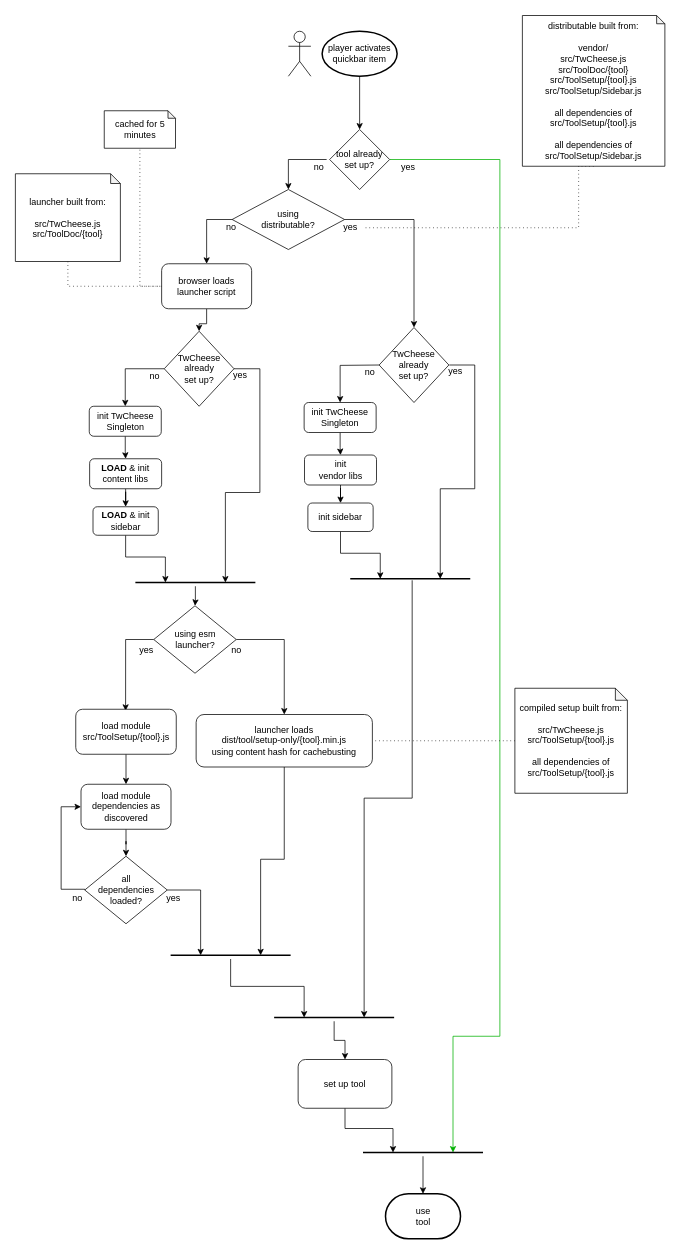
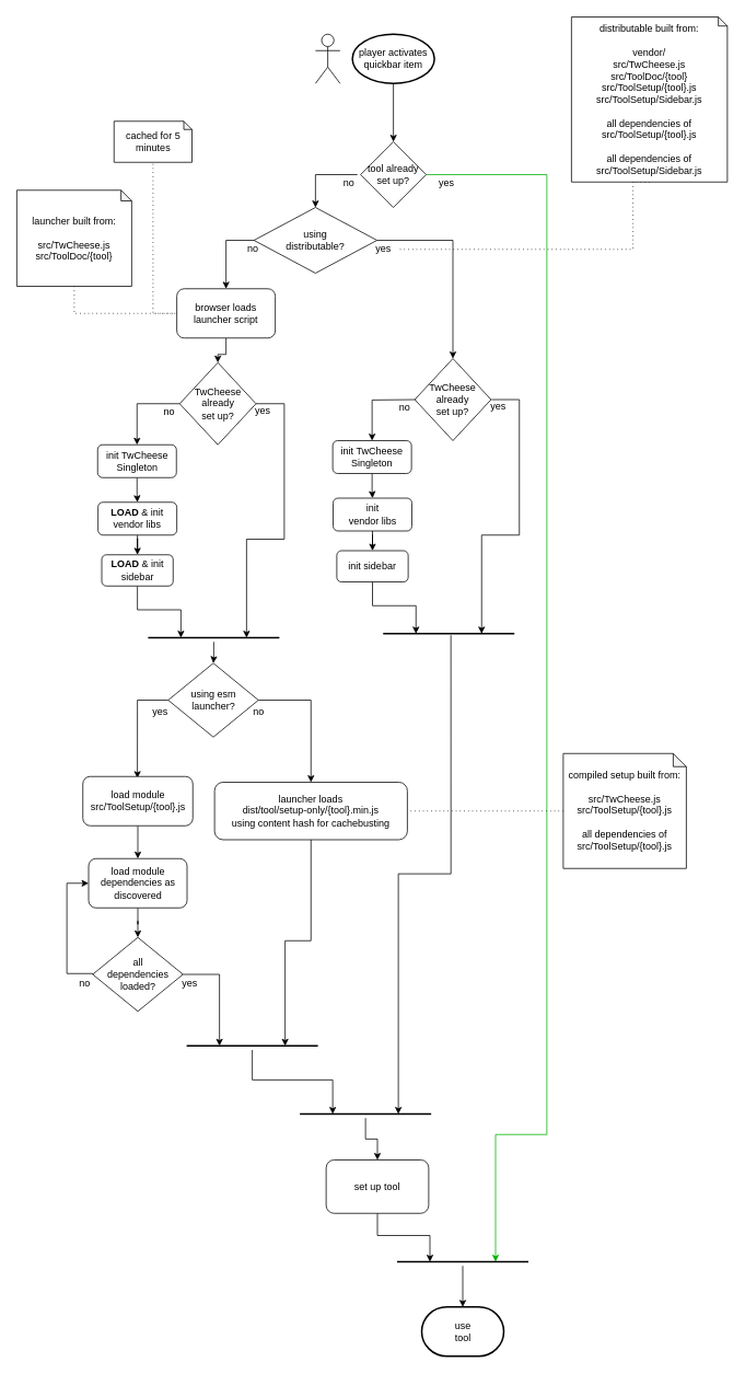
  <mxCell id="0" />
  <mxCell id="1" parent="0" />
  <mxCell id="2" value="" style="shape=umlActor;verticalLabelPosition=bottom;labelBackgroundColor=#ffffff;verticalAlign=top;html=1;outlineConnect=0;" parent="1" vertex="1"><mxGeometry x="384" y="41" width="30" height="60" as="geometry" /></mxCell>
  <mxCell id="3" value="" style="edgeStyle=orthogonalEdgeStyle;rounded=0;orthogonalLoop=1;jettySize=auto;html=1;entryX=0.5;entryY=1;entryDx=0;entryDy=0;entryPerimeter=0;endArrow=none;endFill=0;exitX=0;exitY=0.5;exitDx=0;exitDy=0;strokeColor=#000000;dashed=1;dashPattern=1 4;" parent="1" source="5" target="30" edge="1"><mxGeometry relative="1" as="geometry"><mxPoint x="412" y="426" as="targetPoint" /></mxGeometry></mxCell>
  <mxCell id="4" value="" style="edgeStyle=orthogonalEdgeStyle;rounded=0;orthogonalLoop=1;jettySize=auto;html=1;" parent="1" source="5" target="45" edge="1"><mxGeometry relative="1" as="geometry" /></mxCell>
  <mxCell id="5" value="browser loads launcher script" style="rounded=1;whiteSpace=wrap;html=1;" parent="1" vertex="1"><mxGeometry x="215" y="351" width="120" height="60" as="geometry" /></mxCell>
  <mxCell id="6" style="edgeStyle=orthogonalEdgeStyle;rounded=0;orthogonalLoop=1;jettySize=auto;html=1;exitX=0;exitY=0.5;exitDx=0;exitDy=0;entryX=0.496;entryY=0.033;entryDx=0;entryDy=0;entryPerimeter=0;" parent="1" source="8" target="12" edge="1"><mxGeometry relative="1" as="geometry"><mxPoint x="176" y="947" as="targetPoint" /></mxGeometry></mxCell>
  <mxCell id="7" style="edgeStyle=orthogonalEdgeStyle;rounded=0;orthogonalLoop=1;jettySize=auto;html=1;exitX=1;exitY=0.5;exitDx=0;exitDy=0;entryX=0.5;entryY=0;entryDx=0;entryDy=0;endArrow=classic;endFill=1;" parent="1" source="8" target="21" edge="1"><mxGeometry relative="1" as="geometry" /></mxCell>
  <mxCell id="8" value="using esm launcher?" style="rhombus;whiteSpace=wrap;html=1;" parent="1" vertex="1"><mxGeometry x="204.5" y="807" width="110" height="90" as="geometry" /></mxCell>
  <mxCell id="9" style="edgeStyle=orthogonalEdgeStyle;rounded=0;orthogonalLoop=1;jettySize=auto;html=1;exitX=0.5;exitY=1;exitDx=0;exitDy=0;exitPerimeter=0;entryX=0;entryY=0.5;entryDx=0;entryDy=0;endArrow=none;endFill=0;dashed=1;dashPattern=1 4;" parent="1" source="10" target="5" edge="1"><mxGeometry relative="1" as="geometry"><mxPoint x="121" y="966" as="targetPoint" /></mxGeometry></mxCell>
  <mxCell id="10" value="&lt;div&gt;launcher built from:&lt;/div&gt;&lt;div&gt;&lt;br&gt;&lt;/div&gt;&lt;div&gt;src/TwCheese.js&lt;/div&gt;&lt;div&gt;&lt;span&gt;src/ToolDoc/{tool}&lt;/span&gt;&lt;/div&gt;" style="shape=note;whiteSpace=wrap;html=1;backgroundOutline=1;darkOpacity=0.05;size=13;" parent="1" vertex="1"><mxGeometry x="20" y="231" width="140" height="117" as="geometry" /></mxCell>
  <mxCell id="11" style="edgeStyle=orthogonalEdgeStyle;rounded=0;orthogonalLoop=1;jettySize=auto;html=1;exitX=0.5;exitY=1;exitDx=0;exitDy=0;entryX=0.5;entryY=0;entryDx=0;entryDy=0;" parent="1" source="12" target="14" edge="1"><mxGeometry relative="1" as="geometry" /></mxCell>
  <mxCell id="12" value="&lt;div&gt;load module&lt;/div&gt;&lt;div&gt;src/ToolSetup/{tool}.js&lt;br&gt;&lt;/div&gt;" style="rounded=1;whiteSpace=wrap;html=1;" parent="1" vertex="1"><mxGeometry x="100.5" y="945" width="134" height="60" as="geometry" /></mxCell>
  <mxCell id="13" value="" style="edgeStyle=orthogonalEdgeStyle;rounded=0;orthogonalLoop=1;jettySize=auto;html=1;" parent="1" source="14" target="17" edge="1"><mxGeometry relative="1" as="geometry"><mxPoint x="168" y="1140" as="targetPoint" /></mxGeometry></mxCell>
  <mxCell id="14" value="load module dependencies as discovered" style="rounded=1;whiteSpace=wrap;html=1;" parent="1" vertex="1"><mxGeometry x="107.5" y="1045" width="120" height="60" as="geometry" /></mxCell>
  <mxCell id="15" style="edgeStyle=orthogonalEdgeStyle;rounded=0;orthogonalLoop=1;jettySize=auto;html=1;exitX=0;exitY=0.5;exitDx=0;exitDy=0;entryX=0;entryY=0.5;entryDx=0;entryDy=0;endArrow=classic;endFill=1;" parent="1" source="17" target="14" edge="1"><mxGeometry relative="1" as="geometry"><mxPoint x="113" y="1185" as="sourcePoint" /><Array as="points"><mxPoint x="113" y="1185" /><mxPoint x="81" y="1185" /><mxPoint x="81" y="1075" /></Array></mxGeometry></mxCell>
  <mxCell id="16" value="" style="edgeStyle=orthogonalEdgeStyle;rounded=0;orthogonalLoop=1;jettySize=auto;html=1;entryX=0.25;entryY=0.5;entryDx=0;entryDy=0;entryPerimeter=0;" parent="1" source="17" target="19" edge="1"><mxGeometry relative="1" as="geometry"><mxPoint x="302.5" y="1186" as="targetPoint" /></mxGeometry></mxCell>
  <mxCell id="17" value="&lt;div&gt;all&lt;br&gt;&lt;/div&gt;&lt;div&gt;dependencies loaded?&lt;/div&gt;" style="rhombus;whiteSpace=wrap;html=1;" parent="1" vertex="1"><mxGeometry x="112.5" y="1141" width="110" height="90" as="geometry" /></mxCell>
  <mxCell id="18" value="" style="edgeStyle=orthogonalEdgeStyle;rounded=0;orthogonalLoop=1;jettySize=auto;html=1;entryX=0.25;entryY=0.5;entryDx=0;entryDy=0;entryPerimeter=0;" parent="1" source="19" target="73" edge="1"><mxGeometry relative="1" as="geometry"><mxPoint x="307" y="1358" as="targetPoint" /></mxGeometry></mxCell>
  <mxCell id="19" value="" style="line;strokeWidth=2;html=1;" parent="1" vertex="1"><mxGeometry x="227" y="1268" width="160" height="10" as="geometry" /></mxCell>
  <mxCell id="20" style="edgeStyle=orthogonalEdgeStyle;rounded=0;orthogonalLoop=1;jettySize=auto;html=1;exitX=0.5;exitY=1;exitDx=0;exitDy=0;entryX=0.75;entryY=0.5;entryDx=0;entryDy=0;endArrow=classic;endFill=1;entryPerimeter=0;" parent="1" source="21" target="19" edge="1"><mxGeometry relative="1" as="geometry"><mxPoint x="346" y="1067" as="targetPoint" /></mxGeometry></mxCell>
  <mxCell id="21" value="launcher loads&lt;br&gt;dist/tool/setup-only/{tool}.min.js&lt;br&gt;using content hash for cachebusting" style="rounded=1;whiteSpace=wrap;html=1;" parent="1" vertex="1"><mxGeometry x="261" y="952" width="235" height="70" as="geometry" /></mxCell>
  <mxCell id="22" value="" style="edgeStyle=orthogonalEdgeStyle;rounded=0;orthogonalLoop=1;jettySize=auto;html=1;entryX=1;entryY=0.5;entryDx=0;entryDy=0;endArrow=none;endFill=0;dashed=1;dashPattern=1 4;exitX=0.5;exitY=1;exitDx=0;exitDy=0;exitPerimeter=0;" parent="1" source="23" target="71" edge="1"><mxGeometry relative="1" as="geometry"><mxPoint x="596" y="366" as="targetPoint" /><Array as="points"><mxPoint x="771" y="303" /></Array></mxGeometry></mxCell>
  <mxCell id="23" value="&lt;div&gt;distributable built from:&lt;/div&gt;&lt;div&gt;&lt;br&gt;&lt;/div&gt;&lt;div&gt;vendor/&lt;/div&gt;&lt;div&gt;src/TwCheese.js&lt;/div&gt;&lt;div&gt;src/ToolDoc/{tool}&lt;/div&gt;&lt;div&gt;src/ToolSetup/{tool}.js&lt;/div&gt;&lt;div&gt;src/ToolSetup/Sidebar.js&lt;/div&gt;&lt;div&gt;&lt;br&gt;&lt;/div&gt;&lt;div&gt;all dependencies of&lt;/div&gt;&lt;div&gt;src/ToolSetup/{tool}.js&lt;br&gt;&lt;/div&gt;&lt;div&gt;&lt;br&gt;&lt;/div&gt;&lt;div&gt;all dependencies of&lt;/div&gt;&lt;div&gt;src/ToolSetup/Sidebar.js&lt;/div&gt;" style="shape=note;whiteSpace=wrap;html=1;backgroundOutline=1;darkOpacity=0.05;size=11;" parent="1" vertex="1"><mxGeometry x="696" y="20" width="190" height="201" as="geometry" /></mxCell>
  <mxCell id="24" value="use&lt;br&gt;tool" style="strokeWidth=2;html=1;shape=mxgraph.flowchart.terminator;whiteSpace=wrap;" parent="1" vertex="1"><mxGeometry x="513.5" y="1591" width="100" height="60" as="geometry" /></mxCell>
  <mxCell id="25" value="yes" style="text;html=1;strokeColor=none;fillColor=none;align=center;verticalAlign=middle;whiteSpace=wrap;rounded=0;" parent="1" vertex="1"><mxGeometry x="174.5" y="857" width="40" height="20" as="geometry" /></mxCell>
  <mxCell id="26" value="no" style="text;html=1;strokeColor=none;fillColor=none;align=center;verticalAlign=middle;whiteSpace=wrap;rounded=0;" parent="1" vertex="1"><mxGeometry x="294.5" y="857" width="40" height="20" as="geometry" /></mxCell>
  <mxCell id="27" value="no" style="text;html=1;strokeColor=none;fillColor=none;align=center;verticalAlign=middle;whiteSpace=wrap;rounded=0;" parent="1" vertex="1"><mxGeometry x="82.5" y="1187" width="40" height="20" as="geometry" /></mxCell>
  <mxCell id="28" value="" style="edgeStyle=orthogonalEdgeStyle;rounded=0;orthogonalLoop=1;jettySize=auto;html=1;entryX=0.25;entryY=0.5;entryDx=0;entryDy=0;entryPerimeter=0;" parent="1" source="29" target="36" edge="1"><mxGeometry relative="1" as="geometry"><mxPoint x="444.5" y="1532" as="targetPoint" /></mxGeometry></mxCell>
  <mxCell id="29" value="set up tool" style="rounded=1;whiteSpace=wrap;html=1;" parent="1" vertex="1"><mxGeometry x="397" y="1412" width="125" height="65" as="geometry" /></mxCell>
  <mxCell id="30" value="cached for 5 minutes" style="shape=note;whiteSpace=wrap;html=1;backgroundOutline=1;darkOpacity=0.05;size=10;" parent="1" vertex="1"><mxGeometry x="138.5" y="147" width="95" height="50" as="geometry" /></mxCell>
  <mxCell id="31" value="" style="edgeStyle=orthogonalEdgeStyle;rounded=0;orthogonalLoop=1;jettySize=auto;html=1;strokeColor=#000000;entryX=0.5;entryY=0;entryDx=0;entryDy=0;" parent="1" source="32" target="34" edge="1"><mxGeometry relative="1" as="geometry"><mxPoint x="485" y="171" as="targetPoint" /></mxGeometry></mxCell>
  <mxCell id="32" value="player activates&lt;br&gt;quickbar item&lt;br&gt;" style="strokeWidth=2;html=1;shape=mxgraph.flowchart.start_1;whiteSpace=wrap;" parent="1" vertex="1"><mxGeometry x="429" y="41" width="100" height="60" as="geometry" /></mxCell>
  <mxCell id="33" value="" style="edgeStyle=orthogonalEdgeStyle;rounded=0;orthogonalLoop=1;jettySize=auto;html=1;strokeColor=#00B000;entryX=0.75;entryY=0.5;entryDx=0;entryDy=0;entryPerimeter=0;exitX=1;exitY=0.5;exitDx=0;exitDy=0;fillColor=#cdeb8b;" parent="1" source="34" target="36" edge="1"><mxGeometry relative="1" as="geometry"><mxPoint x="476" y="1301" as="targetPoint" /><Array as="points"><mxPoint x="666" y="212" /><mxPoint x="666" y="1381" /><mxPoint x="604" y="1381" /></Array></mxGeometry></mxCell>
  <mxCell id="34" value="tool already set up?" style="rhombus;whiteSpace=wrap;html=1;" parent="1" vertex="1"><mxGeometry x="439" y="172" width="80" height="80" as="geometry" /></mxCell>
  <mxCell id="35" value="" style="edgeStyle=orthogonalEdgeStyle;rounded=0;orthogonalLoop=1;jettySize=auto;html=1;strokeColor=#000000;" parent="1" source="36" target="24" edge="1"><mxGeometry relative="1" as="geometry" /></mxCell>
  <mxCell id="36" value="" style="line;strokeWidth=2;html=1;" parent="1" vertex="1"><mxGeometry x="483.5" y="1531" width="160" height="10" as="geometry" /></mxCell>
  <mxCell id="37" value="yes" style="text;html=1;strokeColor=none;fillColor=none;align=center;verticalAlign=middle;whiteSpace=wrap;rounded=0;" parent="1" vertex="1"><mxGeometry x="523.5" y="211.5" width="40" height="20" as="geometry" /></mxCell>
  <mxCell id="38" style="edgeStyle=orthogonalEdgeStyle;rounded=0;orthogonalLoop=1;jettySize=auto;html=1;exitX=0.75;exitY=0;exitDx=0;exitDy=0;entryX=0.5;entryY=0;entryDx=0;entryDy=0;" parent="1" source="39" target="42" edge="1"><mxGeometry relative="1" as="geometry"><Array as="points"><mxPoint x="384" y="212" /></Array></mxGeometry></mxCell>
  <mxCell id="39" value="no" style="text;html=1;strokeColor=none;fillColor=none;align=center;verticalAlign=middle;whiteSpace=wrap;rounded=0;" parent="1" vertex="1"><mxGeometry x="405" y="212" width="40" height="20" as="geometry" /></mxCell>
  <mxCell id="40" value="" style="edgeStyle=orthogonalEdgeStyle;rounded=0;orthogonalLoop=1;jettySize=auto;html=1;entryX=0.5;entryY=0;entryDx=0;entryDy=0;exitX=0;exitY=0.5;exitDx=0;exitDy=0;" parent="1" source="42" target="5" edge="1"><mxGeometry relative="1" as="geometry"><mxPoint x="229" y="292" as="targetPoint" /></mxGeometry></mxCell>
  <mxCell id="41" value="" style="edgeStyle=orthogonalEdgeStyle;rounded=0;orthogonalLoop=1;jettySize=auto;html=1;entryX=0.5;entryY=0;entryDx=0;entryDy=0;" parent="1" source="42" target="69" edge="1"><mxGeometry relative="1" as="geometry"><mxPoint x="539" y="292" as="targetPoint" /></mxGeometry></mxCell>
  <mxCell id="42" value="using&lt;br&gt;distributable?" style="rhombus;whiteSpace=wrap;html=1;" parent="1" vertex="1"><mxGeometry x="309" y="252" width="150" height="80" as="geometry" /></mxCell>
  <mxCell id="43" value="" style="edgeStyle=orthogonalEdgeStyle;rounded=0;orthogonalLoop=1;jettySize=auto;html=1;entryX=0.5;entryY=0;entryDx=0;entryDy=0;exitX=0;exitY=0.5;exitDx=0;exitDy=0;" parent="1" source="45" target="47" edge="1"><mxGeometry relative="1" as="geometry"><mxPoint x="265" y="601" as="targetPoint" /></mxGeometry></mxCell>
  <mxCell id="44" value="" style="edgeStyle=orthogonalEdgeStyle;rounded=0;orthogonalLoop=1;jettySize=auto;html=1;entryX=0.75;entryY=0.5;entryDx=0;entryDy=0;entryPerimeter=0;exitX=1;exitY=0.5;exitDx=0;exitDy=0;" parent="1" source="45" target="55" edge="1"><mxGeometry relative="1" as="geometry"><mxPoint x="391.5" y="491" as="targetPoint" /><Array as="points"><mxPoint x="346" y="491" /><mxPoint x="346" y="656" /><mxPoint x="300" y="656" /></Array></mxGeometry></mxCell>
  <mxCell id="45" value="TwCheese&lt;br&gt;already&lt;br&gt;set up?" style="rhombus;whiteSpace=wrap;html=1;" parent="1" vertex="1"><mxGeometry x="218.5" y="441" width="93" height="100" as="geometry" /></mxCell>
  <mxCell id="46" value="" style="edgeStyle=orthogonalEdgeStyle;rounded=0;orthogonalLoop=1;jettySize=auto;html=1;" parent="1" source="47" target="51" edge="1"><mxGeometry relative="1" as="geometry" /></mxCell>
  <mxCell id="47" value="init TwCheese Singleton" style="rounded=1;whiteSpace=wrap;html=1;" parent="1" vertex="1"><mxGeometry x="118.5" y="541" width="96" height="40" as="geometry" /></mxCell>
  <mxCell id="48" value="no" style="text;html=1;strokeColor=none;fillColor=none;align=center;verticalAlign=middle;whiteSpace=wrap;rounded=0;" parent="1" vertex="1"><mxGeometry x="288" y="293" width="40" height="20" as="geometry" /></mxCell>
  <mxCell id="49" value="no&lt;br&gt;" style="text;html=1;strokeColor=none;fillColor=none;align=center;verticalAlign=middle;whiteSpace=wrap;rounded=0;" parent="1" vertex="1"><mxGeometry x="186" y="491" width="40" height="20" as="geometry" /></mxCell>
  <mxCell id="50" value="" style="edgeStyle=orthogonalEdgeStyle;rounded=0;orthogonalLoop=1;jettySize=auto;html=1;entryX=0.5;entryY=0;entryDx=0;entryDy=0;" parent="1" source="51" target="53" edge="1"><mxGeometry relative="1" as="geometry"><mxPoint x="167" y="731" as="targetPoint" /></mxGeometry></mxCell>
- <mxCell id="51" value="&lt;b&gt;LOAD&lt;/b&gt; &amp;amp; init&lt;br&gt;content libs" style="rounded=1;whiteSpace=wrap;html=1;" parent="1" vertex="1"><mxGeometry x="119" y="611" width="96" height="40" as="geometry" /></mxCell>
+ <mxCell id="51" value="&lt;b&gt;LOAD&lt;/b&gt; &amp;amp; init&lt;br&gt;vendor libs" style="rounded=1;whiteSpace=wrap;html=1;" parent="1" vertex="1"><mxGeometry x="119" y="611" width="96" height="40" as="geometry" /></mxCell>
  <mxCell id="52" value="" style="edgeStyle=orthogonalEdgeStyle;rounded=0;orthogonalLoop=1;jettySize=auto;html=1;entryX=0.25;entryY=0.5;entryDx=0;entryDy=0;entryPerimeter=0;" parent="1" source="53" target="55" edge="1"><mxGeometry relative="1" as="geometry"><mxPoint x="141" y="793" as="targetPoint" /></mxGeometry></mxCell>
  <mxCell id="53" value="&lt;b&gt;LOAD&lt;/b&gt; &amp;amp; init sidebar" style="rounded=1;whiteSpace=wrap;html=1;" parent="1" vertex="1"><mxGeometry x="123.5" y="675" width="87" height="38" as="geometry" /></mxCell>
  <mxCell id="54" value="" style="edgeStyle=orthogonalEdgeStyle;rounded=0;orthogonalLoop=1;jettySize=auto;html=1;" parent="1" source="55" target="8" edge="1"><mxGeometry relative="1" as="geometry" /></mxCell>
  <mxCell id="55" value="" style="line;strokeWidth=2;html=1;" parent="1" vertex="1"><mxGeometry x="180" y="771" width="160" height="10" as="geometry" /></mxCell>
  <mxCell id="56" value="yes&lt;br&gt;&lt;br&gt;" style="text;html=1;strokeColor=none;fillColor=none;align=center;verticalAlign=middle;whiteSpace=wrap;rounded=0;" parent="1" vertex="1"><mxGeometry x="300" y="497" width="40" height="20" as="geometry" /></mxCell>
  <mxCell id="57" value="yes&lt;br&gt;" style="text;html=1;strokeColor=none;fillColor=none;align=center;verticalAlign=middle;whiteSpace=wrap;rounded=0;" parent="1" vertex="1"><mxGeometry x="211" y="1187" width="40" height="20" as="geometry" /></mxCell>
  <mxCell id="58" value="" style="edgeStyle=orthogonalEdgeStyle;rounded=0;orthogonalLoop=1;jettySize=auto;html=1;entryX=0.5;entryY=0;entryDx=0;entryDy=0;exitX=0;exitY=0.5;exitDx=0;exitDy=0;" parent="1" target="61" edge="1"><mxGeometry relative="1" as="geometry"><mxPoint x="505.5" y="486" as="sourcePoint" /><mxPoint x="551.5" y="596" as="targetPoint" /></mxGeometry></mxCell>
  <mxCell id="59" value="" style="edgeStyle=orthogonalEdgeStyle;rounded=0;orthogonalLoop=1;jettySize=auto;html=1;entryX=0.75;entryY=0.5;entryDx=0;entryDy=0;entryPerimeter=0;exitX=1;exitY=0.5;exitDx=0;exitDy=0;" parent="1" target="67" edge="1"><mxGeometry relative="1" as="geometry"><mxPoint x="598.5" y="486" as="sourcePoint" /><mxPoint x="678" y="486" as="targetPoint" /><Array as="points"><mxPoint x="632.5" y="486" /><mxPoint x="632.5" y="651" /><mxPoint x="586.5" y="651" /></Array></mxGeometry></mxCell>
  <mxCell id="60" value="" style="edgeStyle=orthogonalEdgeStyle;rounded=0;orthogonalLoop=1;jettySize=auto;html=1;" parent="1" source="61" target="64" edge="1"><mxGeometry relative="1" as="geometry" /></mxCell>
  <mxCell id="61" value="init TwCheese Singleton" style="rounded=1;whiteSpace=wrap;html=1;" parent="1" vertex="1"><mxGeometry x="405" y="536" width="96" height="40" as="geometry" /></mxCell>
  <mxCell id="62" value="no&lt;br&gt;" style="text;html=1;strokeColor=none;fillColor=none;align=center;verticalAlign=middle;whiteSpace=wrap;rounded=0;" parent="1" vertex="1"><mxGeometry x="472.5" y="486" width="40" height="20" as="geometry" /></mxCell>
  <mxCell id="63" value="" style="edgeStyle=orthogonalEdgeStyle;rounded=0;orthogonalLoop=1;jettySize=auto;html=1;entryX=0.5;entryY=0;entryDx=0;entryDy=0;" parent="1" source="64" target="66" edge="1"><mxGeometry relative="1" as="geometry"><mxPoint x="453.5" y="726" as="targetPoint" /></mxGeometry></mxCell>
  <mxCell id="64" value="init&lt;br&gt;vendor libs" style="rounded=1;whiteSpace=wrap;html=1;" parent="1" vertex="1"><mxGeometry x="405.5" y="606" width="96" height="40" as="geometry" /></mxCell>
  <mxCell id="65" value="" style="edgeStyle=orthogonalEdgeStyle;rounded=0;orthogonalLoop=1;jettySize=auto;html=1;entryX=0.25;entryY=0.5;entryDx=0;entryDy=0;entryPerimeter=0;" parent="1" source="66" target="67" edge="1"><mxGeometry relative="1" as="geometry"><mxPoint x="427.5" y="788" as="targetPoint" /></mxGeometry></mxCell>
  <mxCell id="66" value="init sidebar" style="rounded=1;whiteSpace=wrap;html=1;" parent="1" vertex="1"><mxGeometry x="410" y="670" width="87" height="38" as="geometry" /></mxCell>
  <mxCell id="67" value="" style="line;strokeWidth=2;html=1;" parent="1" vertex="1"><mxGeometry x="466.5" y="766" width="160" height="10" as="geometry" /></mxCell>
  <mxCell id="68" value="yes&lt;br&gt;&lt;br&gt;" style="text;html=1;strokeColor=none;fillColor=none;align=center;verticalAlign=middle;whiteSpace=wrap;rounded=0;" parent="1" vertex="1"><mxGeometry x="586.5" y="492" width="40" height="20" as="geometry" /></mxCell>
  <mxCell id="69" value="TwCheese&lt;br&gt;already&lt;br&gt;set up?" style="rhombus;whiteSpace=wrap;html=1;" parent="1" vertex="1"><mxGeometry x="505" y="436" width="93" height="100" as="geometry" /></mxCell>
  <mxCell id="70" value="" style="edgeStyle=orthogonalEdgeStyle;rounded=0;orthogonalLoop=1;jettySize=auto;html=1;entryX=0.75;entryY=0.5;entryDx=0;entryDy=0;entryPerimeter=0;exitX=0.516;exitY=0.7;exitDx=0;exitDy=0;exitPerimeter=0;" parent="1" source="67" target="73" edge="1"><mxGeometry relative="1" as="geometry"><mxPoint x="547" y="867" as="sourcePoint" /><mxPoint x="546.5" y="947" as="targetPoint" /></mxGeometry></mxCell>
  <mxCell id="71" value="yes" style="text;html=1;strokeColor=none;fillColor=none;align=center;verticalAlign=middle;whiteSpace=wrap;rounded=0;" parent="1" vertex="1"><mxGeometry x="446.5" y="293" width="40" height="20" as="geometry" /></mxCell>
  <mxCell id="72" value="" style="edgeStyle=orthogonalEdgeStyle;rounded=0;orthogonalLoop=1;jettySize=auto;html=1;" parent="1" source="73" target="29" edge="1"><mxGeometry relative="1" as="geometry" /></mxCell>
  <mxCell id="73" value="" style="line;strokeWidth=2;html=1;" parent="1" vertex="1"><mxGeometry x="365" y="1351" width="160" height="10" as="geometry" /></mxCell>
  <mxCell id="74" value="" style="edgeStyle=orthogonalEdgeStyle;rounded=0;orthogonalLoop=1;jettySize=auto;html=1;dashed=1;dashPattern=1 4;endArrow=none;endFill=0;strokeColor=#000000;entryX=1;entryY=0.5;entryDx=0;entryDy=0;" parent="1" source="75" target="21" edge="1"><mxGeometry relative="1" as="geometry"><mxPoint x="606" y="975" as="targetPoint" /></mxGeometry></mxCell>
  <mxCell id="75" value="compiled setup built from:&lt;br&gt;&lt;br&gt;src/TwCheese.js&lt;br&gt;src/ToolSetup/{tool}.js&lt;br&gt;&lt;br&gt;all dependencies of src/ToolSetup/{tool}.js&lt;br&gt;" style="shape=note;whiteSpace=wrap;html=1;backgroundOutline=1;darkOpacity=0.05;size=16;" parent="1" vertex="1"><mxGeometry x="686" y="917" width="150" height="140" as="geometry" /></mxCell>
